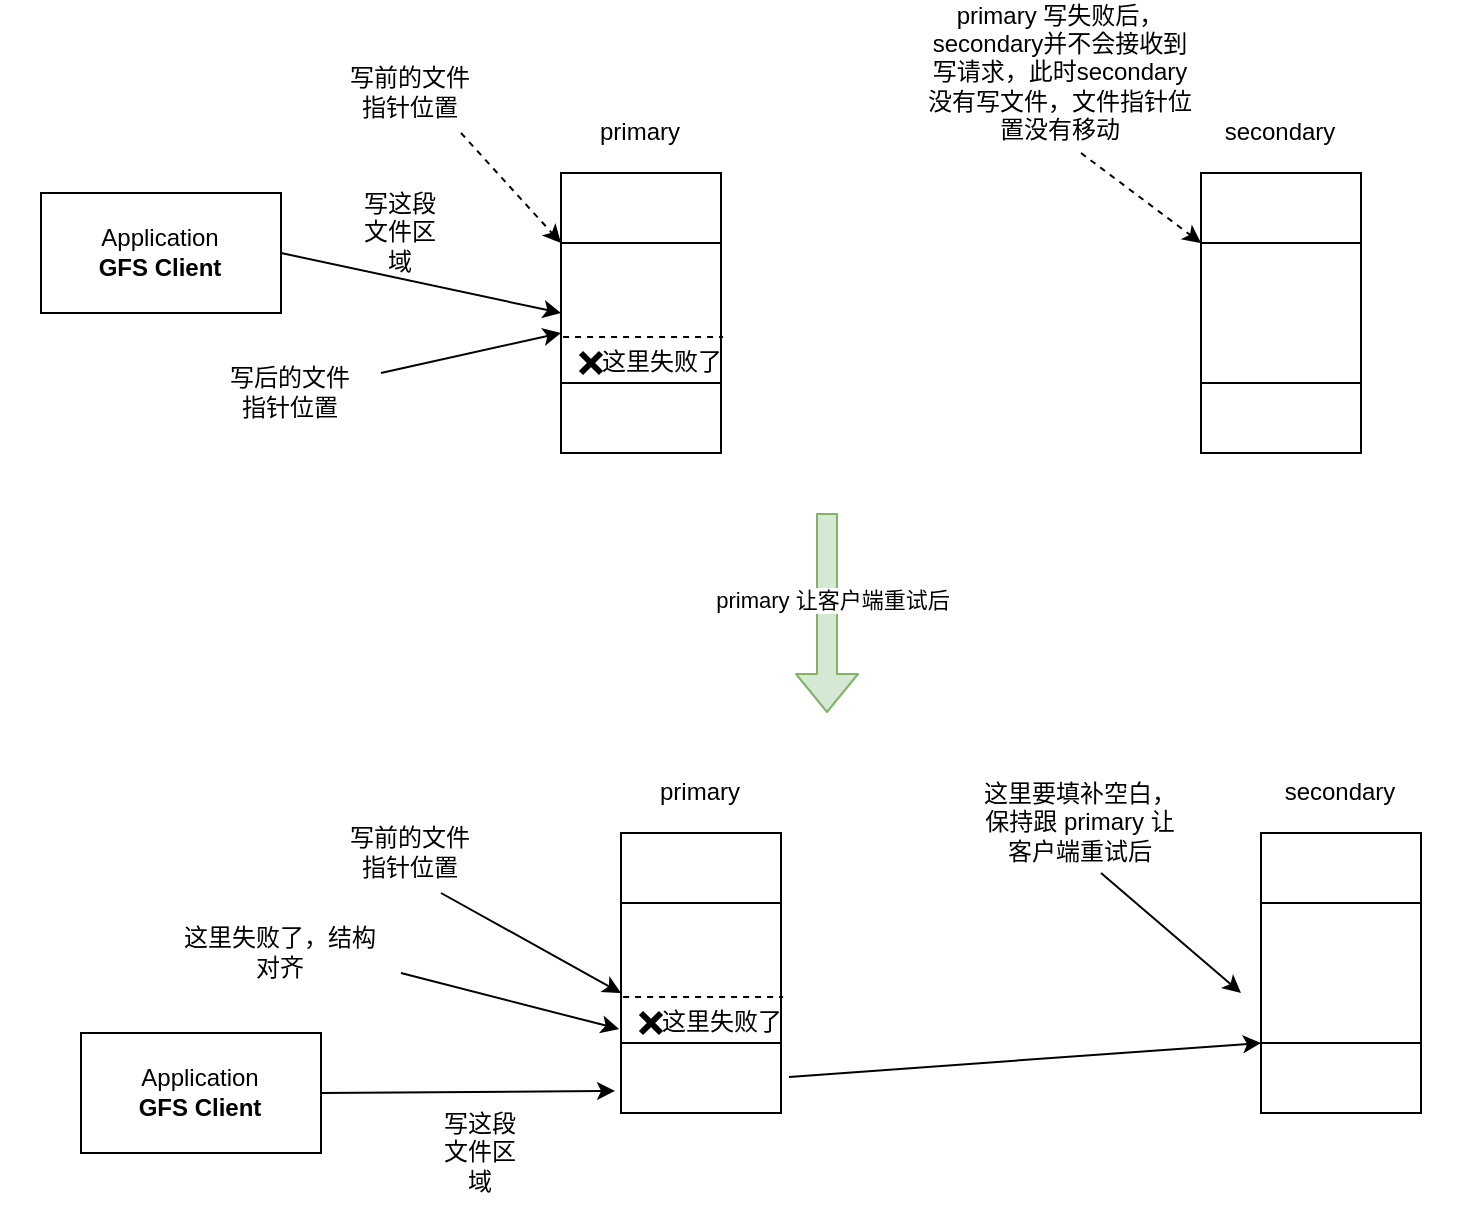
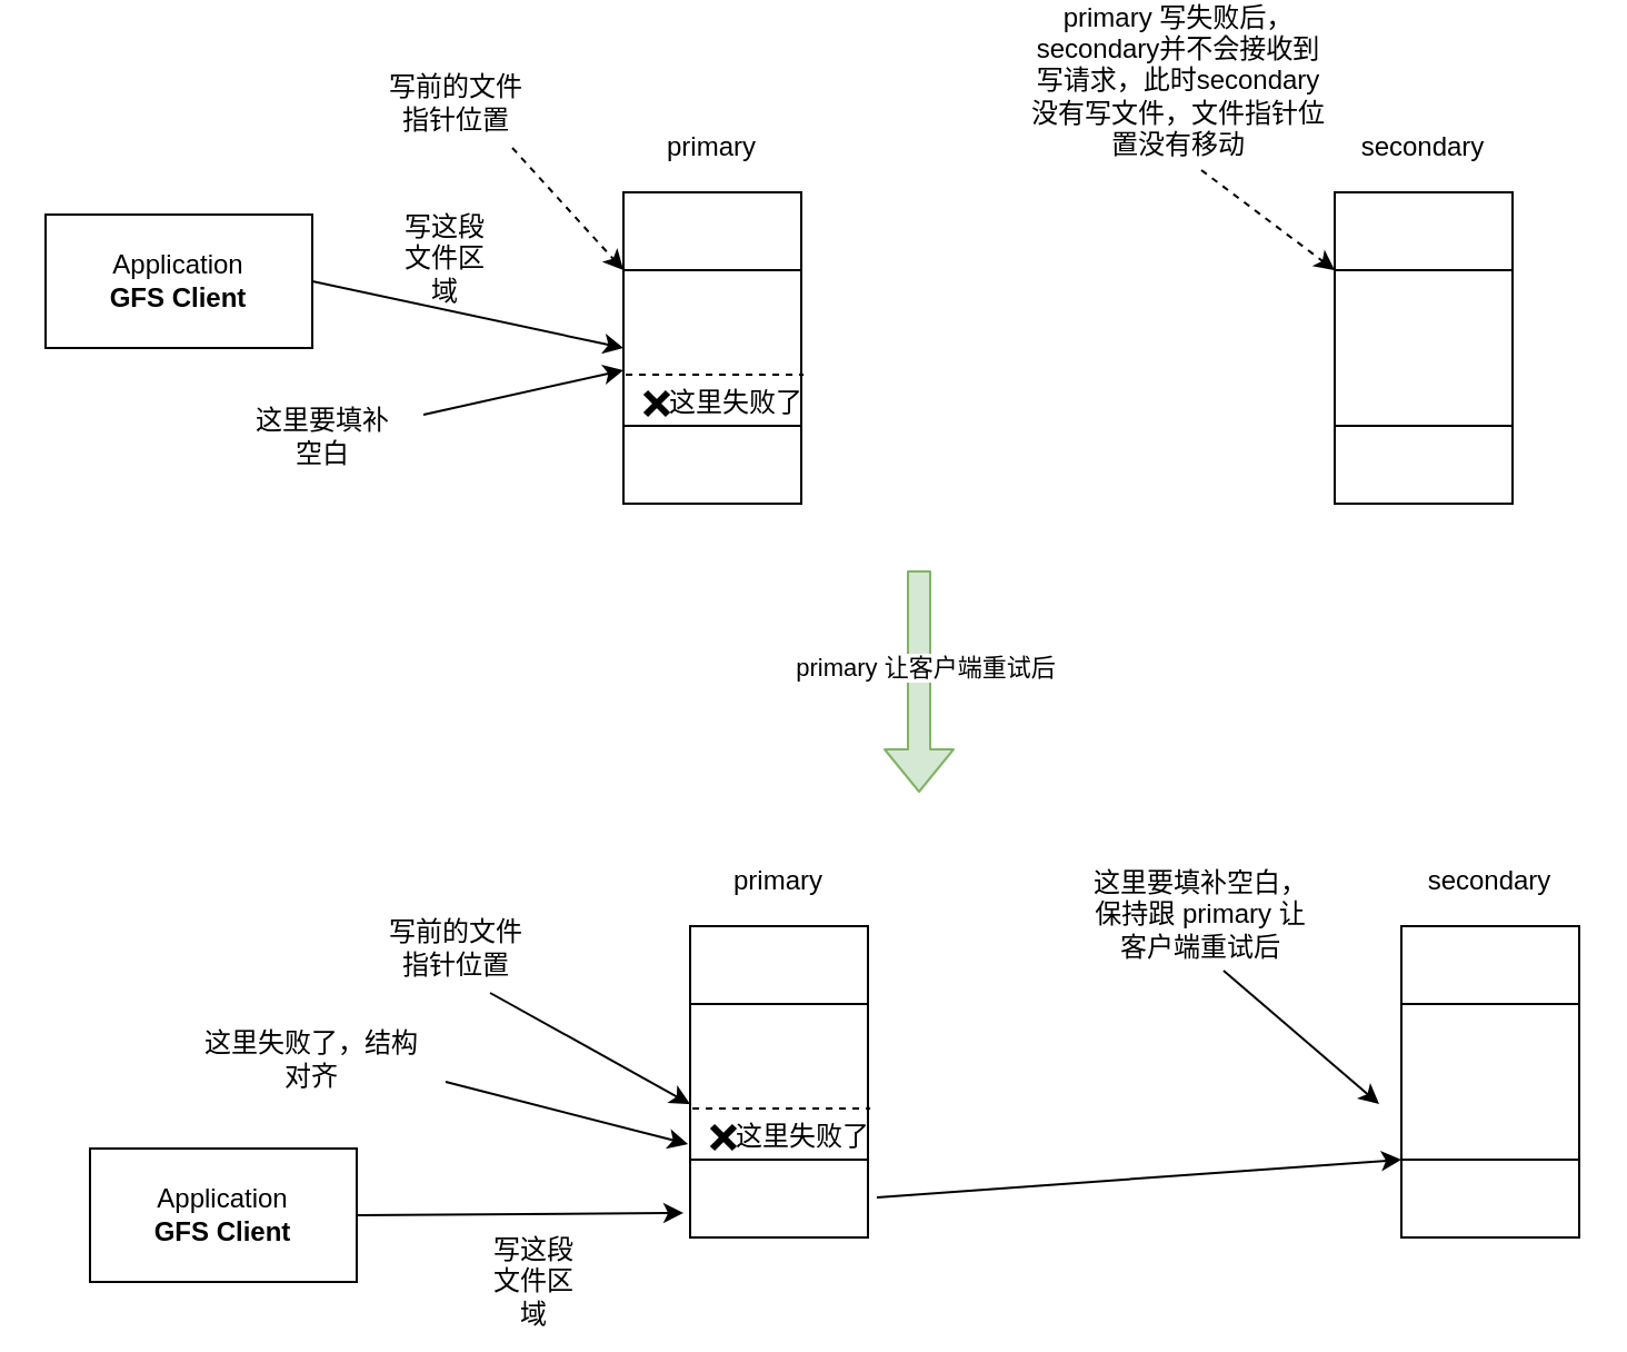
  <mxCell id="0" />
  <mxCell id="1" parent="0" />
  <mxCell id="2" value="" style="rounded=0;whiteSpace=wrap;html=1;" vertex="1" parent="1"><mxGeometry x="280" y="80" width="80" height="140" as="geometry" /></mxCell>
  <mxCell id="3" value="Application&lt;br&gt;&lt;b&gt;GFS Client&lt;/b&gt;" style="rounded=0;whiteSpace=wrap;html=1;" vertex="1" parent="1"><mxGeometry x="20" y="90" width="120" height="60" as="geometry" /></mxCell>
  <mxCell id="4" value="" style="endArrow=none;html=1;exitX=0;exitY=0.25;exitDx=0;exitDy=0;entryX=1;entryY=0.25;entryDx=0;entryDy=0;" edge="1" parent="1" source="2" target="2"><mxGeometry width="50" height="50" relative="1" as="geometry"><mxPoint x="310" y="170" as="sourcePoint" /><mxPoint x="360" y="120" as="targetPoint" /></mxGeometry></mxCell>
  <mxCell id="5" value="" style="endArrow=none;html=1;exitX=0;exitY=0.75;exitDx=0;exitDy=0;entryX=1;entryY=0.75;entryDx=0;entryDy=0;" edge="1" parent="1" source="2" target="2"><mxGeometry width="50" height="50" relative="1" as="geometry"><mxPoint x="390" y="290" as="sourcePoint" /><mxPoint x="440" y="240" as="targetPoint" /></mxGeometry></mxCell>
  <mxCell id="6" value="" style="endArrow=classic;html=1;entryX=0;entryY=0.5;entryDx=0;entryDy=0;exitX=1;exitY=0.5;exitDx=0;exitDy=0;" edge="1" parent="1" source="3" target="2"><mxGeometry width="50" height="50" relative="1" as="geometry"><mxPoint x="160" y="120" as="sourcePoint" /><mxPoint x="220" y="135" as="targetPoint" /></mxGeometry></mxCell>
  <mxCell id="7" value="写这段文件区域" style="text;html=1;strokeColor=none;fillColor=none;align=center;verticalAlign=middle;whiteSpace=wrap;rounded=0;" vertex="1" parent="1"><mxGeometry x="180" y="100" width="40" height="20" as="geometry" /></mxCell>
  <mxCell id="8" value="primary" style="text;html=1;strokeColor=none;fillColor=none;align=center;verticalAlign=middle;whiteSpace=wrap;rounded=0;" vertex="1" parent="1"><mxGeometry x="300" y="50" width="40" height="20" as="geometry" /></mxCell>
  <mxCell id="9" value="" style="rounded=0;whiteSpace=wrap;html=1;" vertex="1" parent="1"><mxGeometry x="600" y="80" width="80" height="140" as="geometry" /></mxCell>
  <mxCell id="10" value="" style="endArrow=none;html=1;exitX=0;exitY=0.25;exitDx=0;exitDy=0;entryX=1;entryY=0.25;entryDx=0;entryDy=0;" edge="1" parent="1" source="9" target="9"><mxGeometry width="50" height="50" relative="1" as="geometry"><mxPoint x="500" y="170" as="sourcePoint" /><mxPoint x="550" y="120" as="targetPoint" /></mxGeometry></mxCell>
  <mxCell id="11" value="" style="endArrow=none;html=1;exitX=0;exitY=0.75;exitDx=0;exitDy=0;entryX=1;entryY=0.75;entryDx=0;entryDy=0;" edge="1" parent="1" source="9" target="9"><mxGeometry width="50" height="50" relative="1" as="geometry"><mxPoint x="580" y="290" as="sourcePoint" /><mxPoint x="630" y="240" as="targetPoint" /></mxGeometry></mxCell>
  <mxCell id="12" value="secondary" style="text;html=1;strokeColor=none;fillColor=none;align=center;verticalAlign=middle;whiteSpace=wrap;rounded=0;" vertex="1" parent="1"><mxGeometry x="620" y="50" width="40" height="20" as="geometry" /></mxCell>
  <mxCell id="13" value="" style="endArrow=none;dashed=1;html=1;exitX=0.013;exitY=0.586;exitDx=0;exitDy=0;exitPerimeter=0;entryX=1.013;entryY=0.586;entryDx=0;entryDy=0;entryPerimeter=0;" edge="1" parent="1" source="2" target="2"><mxGeometry width="50" height="50" relative="1" as="geometry"><mxPoint x="390" y="290" as="sourcePoint" /><mxPoint x="360" y="165" as="targetPoint" /></mxGeometry></mxCell>
  <mxCell id="14" value="" style="shape=umlDestroy;whiteSpace=wrap;html=1;strokeWidth=3;" vertex="1" parent="1"><mxGeometry x="290" y="170" width="10" height="10" as="geometry" /></mxCell>
  <mxCell id="15" value="这里失败了" style="text;html=1;strokeColor=none;fillColor=none;align=center;verticalAlign=middle;whiteSpace=wrap;rounded=0;" vertex="1" parent="1"><mxGeometry x="296" y="165" width="70" height="20" as="geometry" /></mxCell>
  <mxCell id="16" value="primary 写失败后，secondary并不会接收到写请求，此时secondary没有写文件，文件指针位置没有移动" style="text;html=1;strokeColor=none;fillColor=none;align=center;verticalAlign=middle;whiteSpace=wrap;rounded=0;" vertex="1" parent="1"><mxGeometry x="460" y="20" width="140" height="20" as="geometry" /></mxCell>
  <mxCell id="17" value="" style="endArrow=classic;html=1;" edge="1" parent="1"><mxGeometry width="50" height="50" relative="1" as="geometry"><mxPoint x="190" y="180" as="sourcePoint" /><mxPoint x="280" y="160" as="targetPoint" /></mxGeometry></mxCell>
  <mxCell id="18" value="" style="endArrow=classic;html=1;entryX=0;entryY=0.25;entryDx=0;entryDy=0;dashed=1;" edge="1" parent="1" target="2"><mxGeometry width="50" height="50" relative="1" as="geometry"><mxPoint x="230" y="60" as="sourcePoint" /><mxPoint x="250" y="0" as="targetPoint" /></mxGeometry></mxCell>
  <mxCell id="19" value="写前的文件指针位置" style="text;html=1;strokeColor=none;fillColor=none;align=center;verticalAlign=middle;whiteSpace=wrap;rounded=0;" vertex="1" parent="1"><mxGeometry x="170" y="30" width="70" height="20" as="geometry" /></mxCell>
- <mxCell id="20" value="写后的文件指针位置" style="text;html=1;strokeColor=none;fillColor=none;align=center;verticalAlign=middle;whiteSpace=wrap;rounded=0;" vertex="1" parent="1"><mxGeometry x="110" y="180" width="70" height="20" as="geometry" /></mxCell>
+ <mxCell id="20" value="这里要填补空白" style="text;html=1;strokeColor=none;fillColor=none;align=center;verticalAlign=middle;whiteSpace=wrap;rounded=0;" vertex="1" parent="1"><mxGeometry x="110" y="180" width="70" height="20" as="geometry" /></mxCell>
  <mxCell id="21" value="" style="endArrow=classic;html=1;dashed=1;entryX=0;entryY=0.25;entryDx=0;entryDy=0;" edge="1" parent="1" target="9"><mxGeometry width="50" height="50" relative="1" as="geometry"><mxPoint x="540" y="70" as="sourcePoint" /><mxPoint x="440" y="240" as="targetPoint" /></mxGeometry></mxCell>
  <mxCell id="22" value="" style="shape=flexArrow;endArrow=classic;html=1;fillColor=#d5e8d4;strokeColor=#82b366;" edge="1" parent="1"><mxGeometry width="50" height="50" relative="1" as="geometry"><mxPoint x="413" y="250" as="sourcePoint" /><mxPoint x="413" y="350" as="targetPoint" /></mxGeometry></mxCell>
  <mxCell id="23" value="primary 让客户端重试后" style="edgeLabel;html=1;align=center;verticalAlign=middle;resizable=0;points=[];" vertex="1" connectable="0" parent="22"><mxGeometry x="-0.133" y="2" relative="1" as="geometry"><mxPoint as="offset" /></mxGeometry></mxCell>
  <mxCell id="24" value="" style="rounded=0;whiteSpace=wrap;html=1;" vertex="1" parent="1"><mxGeometry x="310" y="410" width="80" height="140" as="geometry" /></mxCell>
  <mxCell id="25" value="Application&lt;br&gt;&lt;b&gt;GFS Client&lt;/b&gt;" style="rounded=0;whiteSpace=wrap;html=1;" vertex="1" parent="1"><mxGeometry x="40" y="510" width="120" height="60" as="geometry" /></mxCell>
  <mxCell id="26" value="" style="endArrow=none;html=1;exitX=0;exitY=0.25;exitDx=0;exitDy=0;entryX=1;entryY=0.25;entryDx=0;entryDy=0;" edge="1" parent="1" source="24" target="24"><mxGeometry width="50" height="50" relative="1" as="geometry"><mxPoint x="340" y="500" as="sourcePoint" /><mxPoint x="390" y="450" as="targetPoint" /></mxGeometry></mxCell>
  <mxCell id="27" value="" style="endArrow=none;html=1;exitX=0;exitY=0.75;exitDx=0;exitDy=0;entryX=1;entryY=0.75;entryDx=0;entryDy=0;" edge="1" parent="1" source="24" target="24"><mxGeometry width="50" height="50" relative="1" as="geometry"><mxPoint x="420" y="620" as="sourcePoint" /><mxPoint x="470" y="570" as="targetPoint" /></mxGeometry></mxCell>
  <mxCell id="28" value="" style="endArrow=classic;html=1;entryX=-0.037;entryY=0.921;entryDx=0;entryDy=0;exitX=1;exitY=0.5;exitDx=0;exitDy=0;entryPerimeter=0;" edge="1" parent="1" source="25" target="24"><mxGeometry width="50" height="50" relative="1" as="geometry"><mxPoint x="190" y="450" as="sourcePoint" /><mxPoint x="250" y="465" as="targetPoint" /></mxGeometry></mxCell>
  <mxCell id="29" value="写这段文件区域" style="text;html=1;strokeColor=none;fillColor=none;align=center;verticalAlign=middle;whiteSpace=wrap;rounded=0;" vertex="1" parent="1"><mxGeometry x="220" y="560" width="40" height="20" as="geometry" /></mxCell>
  <mxCell id="30" value="primary" style="text;html=1;strokeColor=none;fillColor=none;align=center;verticalAlign=middle;whiteSpace=wrap;rounded=0;" vertex="1" parent="1"><mxGeometry x="330" y="380" width="40" height="20" as="geometry" /></mxCell>
  <mxCell id="31" value="" style="rounded=0;whiteSpace=wrap;html=1;" vertex="1" parent="1"><mxGeometry x="630" y="410" width="80" height="140" as="geometry" /></mxCell>
  <mxCell id="32" value="" style="endArrow=none;html=1;exitX=0;exitY=0.25;exitDx=0;exitDy=0;entryX=1;entryY=0.25;entryDx=0;entryDy=0;" edge="1" parent="1" source="31" target="31"><mxGeometry width="50" height="50" relative="1" as="geometry"><mxPoint x="530" y="500" as="sourcePoint" /><mxPoint x="580" y="450" as="targetPoint" /></mxGeometry></mxCell>
  <mxCell id="33" value="" style="endArrow=none;html=1;exitX=0;exitY=0.75;exitDx=0;exitDy=0;entryX=1;entryY=0.75;entryDx=0;entryDy=0;" edge="1" parent="1" source="31" target="31"><mxGeometry width="50" height="50" relative="1" as="geometry"><mxPoint x="610" y="620" as="sourcePoint" /><mxPoint x="660" y="570" as="targetPoint" /></mxGeometry></mxCell>
  <mxCell id="34" value="secondary" style="text;html=1;strokeColor=none;fillColor=none;align=center;verticalAlign=middle;whiteSpace=wrap;rounded=0;" vertex="1" parent="1"><mxGeometry x="650" y="380" width="40" height="20" as="geometry" /></mxCell>
  <mxCell id="35" value="" style="endArrow=none;dashed=1;html=1;exitX=0.013;exitY=0.586;exitDx=0;exitDy=0;exitPerimeter=0;entryX=1.013;entryY=0.586;entryDx=0;entryDy=0;entryPerimeter=0;" edge="1" parent="1" source="24" target="24"><mxGeometry width="50" height="50" relative="1" as="geometry"><mxPoint x="420" y="620" as="sourcePoint" /><mxPoint x="390" y="495" as="targetPoint" /></mxGeometry></mxCell>
  <mxCell id="36" value="" style="shape=umlDestroy;whiteSpace=wrap;html=1;strokeWidth=3;" vertex="1" parent="1"><mxGeometry x="320" y="500" width="10" height="10" as="geometry" /></mxCell>
  <mxCell id="37" value="这里失败了" style="text;html=1;strokeColor=none;fillColor=none;align=center;verticalAlign=middle;whiteSpace=wrap;rounded=0;" vertex="1" parent="1"><mxGeometry x="326" y="495" width="70" height="20" as="geometry" /></mxCell>
  <mxCell id="38" value="" style="endArrow=classic;html=1;" edge="1" parent="1"><mxGeometry width="50" height="50" relative="1" as="geometry"><mxPoint x="220" y="440" as="sourcePoint" /><mxPoint x="310" y="490" as="targetPoint" /></mxGeometry></mxCell>
  <mxCell id="39" value="写前的文件指针位置" style="text;html=1;strokeColor=none;fillColor=none;align=center;verticalAlign=middle;whiteSpace=wrap;rounded=0;" vertex="1" parent="1"><mxGeometry x="170" y="410" width="70" height="20" as="geometry" /></mxCell>
  <mxCell id="40" value="" style="endArrow=classic;html=1;fillColor=#ffffff;entryX=-0.012;entryY=0.7;entryDx=0;entryDy=0;entryPerimeter=0;" edge="1" parent="1" target="24"><mxGeometry width="50" height="50" relative="1" as="geometry"><mxPoint x="200" y="480" as="sourcePoint" /><mxPoint x="300" y="510" as="targetPoint" /></mxGeometry></mxCell>
  <mxCell id="41" value="这里失败了，结构对齐" style="text;html=1;strokeColor=none;fillColor=none;align=center;verticalAlign=middle;whiteSpace=wrap;rounded=0;" vertex="1" parent="1"><mxGeometry x="90" y="460" width="100" height="20" as="geometry" /></mxCell>
  <mxCell id="42" value="" style="endArrow=classic;html=1;fillColor=#ffffff;entryX=0;entryY=0.75;entryDx=0;entryDy=0;exitX=1.05;exitY=0.871;exitDx=0;exitDy=0;exitPerimeter=0;" edge="1" parent="1" source="24" target="31"><mxGeometry width="50" height="50" relative="1" as="geometry"><mxPoint x="400" y="530" as="sourcePoint" /><mxPoint x="620" y="510" as="targetPoint" /></mxGeometry></mxCell>
  <mxCell id="43" value="" style="endArrow=classic;html=1;fillColor=#ffffff;" edge="1" parent="1"><mxGeometry width="50" height="50" relative="1" as="geometry"><mxPoint x="550" y="430" as="sourcePoint" /><mxPoint x="620" y="490" as="targetPoint" /></mxGeometry></mxCell>
  <mxCell id="44" value="这里要填补空白，保持跟 primary 让客户端重试后" style="text;html=1;strokeColor=none;fillColor=none;align=center;verticalAlign=middle;whiteSpace=wrap;rounded=0;" vertex="1" parent="1"><mxGeometry x="490" y="395" width="100" height="20" as="geometry" /></mxCell>
